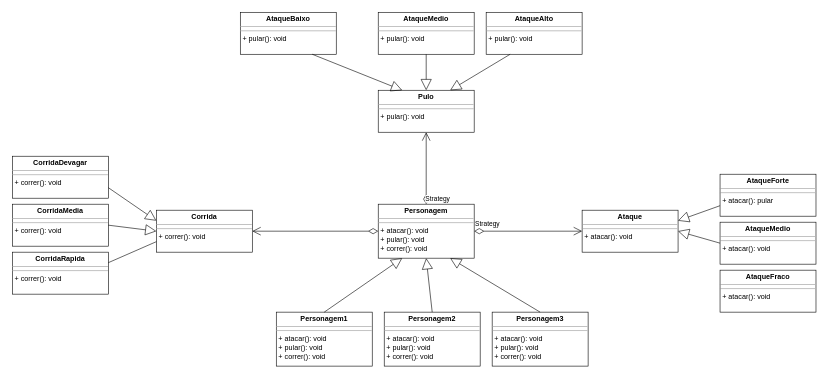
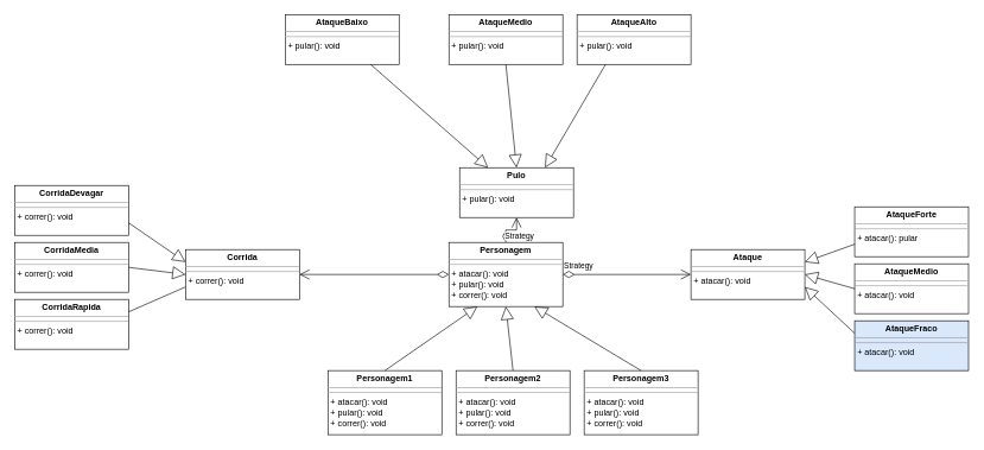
  <mxCell id="0" />
  <mxCell id="1" parent="0" />
  <mxCell id="2" value="&lt;p style=&quot;margin: 0px ; margin-top: 4px ; text-align: center&quot;&gt;&lt;b&gt;Personagem&lt;/b&gt;&lt;/p&gt;&lt;hr size=&quot;1&quot;&gt;&lt;hr size=&quot;1&quot;&gt;&lt;p style=&quot;margin: 0px ; margin-left: 4px&quot;&gt;+ atacar(): void&lt;/p&gt;&lt;p style=&quot;margin: 0px ; margin-left: 4px&quot;&gt;+ pular(): void&lt;/p&gt;&lt;p style=&quot;margin: 0px ; margin-left: 4px&quot;&gt;+ correr(): void&lt;/p&gt;" style="verticalAlign=top;align=left;overflow=fill;fontSize=12;fontFamily=Helvetica;html=1;" vertex="1" parent="1"><mxGeometry x="630" y="340" width="160" height="90" as="geometry" /></mxCell>
  <mxCell id="3" value="Strategy" style="endArrow=open;html=1;endSize=12;startArrow=diamondThin;startSize=14;startFill=0;edgeStyle=orthogonalEdgeStyle;align=left;verticalAlign=bottom;rounded=0;exitX=1;exitY=0.5;exitDx=0;exitDy=0;entryX=0;entryY=0.5;entryDx=0;entryDy=0;" edge="1" parent="1" source="2" target="4"><mxGeometry x="-1" y="3" relative="1" as="geometry"><mxPoint x="1160" y="285" as="sourcePoint" /><mxPoint x="960" y="385" as="targetPoint" /><Array as="points" /></mxGeometry></mxCell>
  <mxCell id="4" value="&lt;p style=&quot;margin: 0px ; margin-top: 4px ; text-align: center&quot;&gt;&lt;b&gt;Ataque&lt;/b&gt;&lt;/p&gt;&lt;hr size=&quot;1&quot;&gt;&lt;hr size=&quot;1&quot;&gt;&lt;p style=&quot;margin: 0px ; margin-left: 4px&quot;&gt;+ atacar(): void&lt;/p&gt;" style="verticalAlign=top;align=left;overflow=fill;fontSize=12;fontFamily=Helvetica;html=1;" vertex="1" parent="1"><mxGeometry x="970" y="350" width="160" height="70" as="geometry" /></mxCell>
- <mxCell id="5" value="&lt;p style=&quot;margin: 0px ; margin-top: 4px ; text-align: center&quot;&gt;&lt;b&gt;AtaqueFraco&lt;/b&gt;&lt;/p&gt;&lt;hr size=&quot;1&quot;&gt;&lt;hr size=&quot;1&quot;&gt;&lt;p style=&quot;margin: 0px ; margin-left: 4px&quot;&gt;+ atacar(): void&lt;/p&gt;" style="verticalAlign=top;align=left;overflow=fill;fontSize=12;fontFamily=Helvetica;html=1;" vertex="1" parent="1"><mxGeometry x="1200" y="450" width="160" height="70" as="geometry" /></mxCell>
+ <mxCell id="5" value="&lt;p style=&quot;margin: 0px ; margin-top: 4px ; text-align: center&quot;&gt;&lt;b&gt;AtaqueFraco&lt;/b&gt;&lt;/p&gt;&lt;hr size=&quot;1&quot;&gt;&lt;hr size=&quot;1&quot;&gt;&lt;p style=&quot;margin: 0px ; margin-left: 4px&quot;&gt;+ atacar(): void&lt;/p&gt;" style="verticalAlign=top;align=left;overflow=fill;fontSize=12;fontFamily=Helvetica;html=1;fillColor=#dae8fc;" vertex="1" parent="1"><mxGeometry x="1200" y="450" width="160" height="70" as="geometry" /></mxCell>
  <mxCell id="6" value="&lt;p style=&quot;margin: 0px ; margin-top: 4px ; text-align: center&quot;&gt;&lt;b&gt;AtaqueMedio&lt;/b&gt;&lt;/p&gt;&lt;hr size=&quot;1&quot;&gt;&lt;hr size=&quot;1&quot;&gt;&lt;p style=&quot;margin: 0px ; margin-left: 4px&quot;&gt;+ atacar(): void&lt;/p&gt;" style="verticalAlign=top;align=left;overflow=fill;fontSize=12;fontFamily=Helvetica;html=1;" vertex="1" parent="1"><mxGeometry x="1200" y="370" width="160" height="70" as="geometry" /></mxCell>
  <mxCell id="7" value="&lt;p style=&quot;margin: 0px ; margin-top: 4px ; text-align: center&quot;&gt;&lt;b&gt;AtaqueForte&lt;/b&gt;&lt;/p&gt;&lt;hr size=&quot;1&quot;&gt;&lt;hr size=&quot;1&quot;&gt;&lt;p style=&quot;margin: 0px ; margin-left: 4px&quot;&gt;+ atacar(): pular&lt;/p&gt;" style="verticalAlign=top;align=left;overflow=fill;fontSize=12;fontFamily=Helvetica;html=1;" vertex="1" parent="1"><mxGeometry x="1200" y="290" width="160" height="70" as="geometry" /></mxCell>
+ <mxCell id="8" value="" style="endArrow=block;endSize=16;endFill=0;html=1;rounded=0;exitX=0;exitY=0.25;exitDx=0;exitDy=0;entryX=1;entryY=0.75;entryDx=0;entryDy=0;" edge="1" parent="1" source="5" target="4"><mxGeometry width="160" relative="1" as="geometry"><mxPoint x="840" y="610" as="sourcePoint" /><mxPoint x="1000" y="610" as="targetPoint" /></mxGeometry></mxCell>
  <mxCell id="9" value="" style="endArrow=block;endSize=16;endFill=0;html=1;rounded=0;exitX=0;exitY=0.5;exitDx=0;exitDy=0;entryX=1;entryY=0.5;entryDx=0;entryDy=0;" edge="1" parent="1" source="6" target="4"><mxGeometry width="160" relative="1" as="geometry"><mxPoint x="640" y="530" as="sourcePoint" /><mxPoint x="1150" y="385" as="targetPoint" /></mxGeometry></mxCell>
  <mxCell id="10" value="" style="endArrow=block;endSize=16;endFill=0;html=1;rounded=0;exitX=0;exitY=0.75;exitDx=0;exitDy=0;entryX=1;entryY=0.25;entryDx=0;entryDy=0;" edge="1" parent="1" source="7" target="4"><mxGeometry width="160" relative="1" as="geometry"><mxPoint x="650" y="540" as="sourcePoint" /><mxPoint x="770" y="450" as="targetPoint" /></mxGeometry></mxCell>
  <mxCell id="11" value="&lt;p style=&quot;margin: 0px ; margin-top: 4px ; text-align: center&quot;&gt;&lt;b&gt;Personagem3&lt;/b&gt;&lt;/p&gt;&lt;hr size=&quot;1&quot;&gt;&lt;hr size=&quot;1&quot;&gt;&lt;p style=&quot;margin: 0px ; margin-left: 4px&quot;&gt;+ atacar(): void&lt;/p&gt;&lt;p style=&quot;margin: 0px ; margin-left: 4px&quot;&gt;+ pular(): void&lt;/p&gt;&lt;p style=&quot;margin: 0px ; margin-left: 4px&quot;&gt;+ correr(): void&lt;/p&gt;" style="verticalAlign=top;align=left;overflow=fill;fontSize=12;fontFamily=Helvetica;html=1;" vertex="1" parent="1"><mxGeometry x="820" y="520" width="160" height="90" as="geometry" /></mxCell>
  <mxCell id="12" value="&lt;p style=&quot;margin: 0px ; margin-top: 4px ; text-align: center&quot;&gt;&lt;b&gt;Personagem1&lt;/b&gt;&lt;/p&gt;&lt;hr size=&quot;1&quot;&gt;&lt;hr size=&quot;1&quot;&gt;&lt;p style=&quot;margin: 0px ; margin-left: 4px&quot;&gt;+ atacar(): void&lt;/p&gt;&lt;p style=&quot;margin: 0px ; margin-left: 4px&quot;&gt;+ pular(): void&lt;/p&gt;&lt;p style=&quot;margin: 0px ; margin-left: 4px&quot;&gt;+ correr(): void&lt;/p&gt;" style="verticalAlign=top;align=left;overflow=fill;fontSize=12;fontFamily=Helvetica;html=1;" vertex="1" parent="1"><mxGeometry x="460" y="520" width="160" height="90" as="geometry" /></mxCell>
  <mxCell id="13" value="&lt;p style=&quot;margin: 0px ; margin-top: 4px ; text-align: center&quot;&gt;&lt;b&gt;Personagem2&lt;/b&gt;&lt;/p&gt;&lt;hr size=&quot;1&quot;&gt;&lt;hr size=&quot;1&quot;&gt;&lt;p style=&quot;margin: 0px ; margin-left: 4px&quot;&gt;+ atacar(): void&lt;/p&gt;&lt;p style=&quot;margin: 0px ; margin-left: 4px&quot;&gt;+ pular(): void&lt;/p&gt;&lt;p style=&quot;margin: 0px ; margin-left: 4px&quot;&gt;+ correr(): void&lt;/p&gt;" style="verticalAlign=top;align=left;overflow=fill;fontSize=12;fontFamily=Helvetica;html=1;" vertex="1" parent="1"><mxGeometry x="640" y="520" width="160" height="90" as="geometry" /></mxCell>
  <mxCell id="14" value="Strategy" style="endArrow=open;html=1;endSize=12;startArrow=diamondThin;startSize=14;startFill=0;edgeStyle=orthogonalEdgeStyle;align=left;verticalAlign=bottom;rounded=0;entryX=0.5;entryY=1;entryDx=0;entryDy=0;exitX=0.5;exitY=0;exitDx=0;exitDy=0;" edge="1" parent="1" source="2" target="20"><mxGeometry x="-1" y="3" relative="1" as="geometry"><mxPoint x="710" y="320" as="sourcePoint" /><mxPoint x="709.5" y="235" as="targetPoint" /><Array as="points" /></mxGeometry></mxCell>
  <mxCell id="15" value="" style="endArrow=open;html=1;endSize=12;startArrow=diamondThin;startSize=14;startFill=0;edgeStyle=orthogonalEdgeStyle;align=left;verticalAlign=bottom;rounded=0;exitX=0;exitY=0.5;exitDx=0;exitDy=0;entryX=1;entryY=0.5;entryDx=0;entryDy=0;" edge="1" parent="1" source="2" target="27"><mxGeometry x="-1" y="3" relative="1" as="geometry"><mxPoint y="400" as="sourcePoint" x="610" /><mxPoint x="430" y="385" as="targetPoint" /></mxGeometry></mxCell>
  <mxCell id="16" value="Strategy" style="text;html=1;align=center;verticalAlign=middle;resizable=0;points=[];autosize=1;strokeColor=none;fillColor=none;" vertex="1" parent="1"><mxGeometry x="50" y="380" width="60" height="20" as="geometry" /></mxCell>
  <mxCell id="17" value="" style="endArrow=block;endSize=16;endFill=0;html=1;rounded=0;exitX=0.5;exitY=0;exitDx=0;exitDy=0;entryX=0.25;entryY=1;entryDx=0;entryDy=0;" edge="1" parent="1" source="12" target="2"><mxGeometry width="160" relative="1" as="geometry"><mxPoint x="1140" y="530" as="sourcePoint" /><mxPoint x="1280" as="targetPoint" y="430" /></mxGeometry></mxCell>
  <mxCell id="18" value="" style="endArrow=block;endSize=16;endFill=0;html=1;rounded=0;exitX=0.5;exitY=0;exitDx=0;exitDy=0;entryX=0.5;entryY=1;entryDx=0;entryDy=0;" edge="1" parent="1" source="13" target="2"><mxGeometry width="160" relative="1" as="geometry"><mxPoint x="540" y="530" as="sourcePoint" /><mxPoint x="680" y="440" as="targetPoint" /></mxGeometry></mxCell>
  <mxCell id="19" value="" style="endArrow=block;endSize=16;endFill=0;html=1;rounded=0;exitX=0.5;exitY=0;exitDx=0;exitDy=0;entryX=0.75;entryY=1;entryDx=0;entryDy=0;" edge="1" parent="1" source="11" target="2"><mxGeometry width="160" relative="1" as="geometry"><mxPoint x="550" y="540" as="sourcePoint" /><mxPoint x="690" y="450" as="targetPoint" /></mxGeometry></mxCell>
- <mxCell id="20" value="&lt;p style=&quot;margin: 0px ; margin-top: 4px ; text-align: center&quot;&gt;&lt;b&gt;Pulo&lt;/b&gt;&lt;/p&gt;&lt;hr size=&quot;1&quot;&gt;&lt;hr size=&quot;1&quot;&gt;&lt;p style=&quot;margin: 0px ; margin-left: 4px&quot;&gt;+ pular(): void&lt;/p&gt;" style="verticalAlign=top;align=left;overflow=fill;fontSize=12;fontFamily=Helvetica;html=1;" vertex="1" parent="1"><mxGeometry x="630" y="150" width="160" height="70" as="geometry" /></mxCell>
+ <mxCell id="20" value="&lt;p style=&quot;margin: 0px ; margin-top: 4px ; text-align: center&quot;&gt;&lt;b&gt;Pulo&lt;/b&gt;&lt;/p&gt;&lt;hr size=&quot;1&quot;&gt;&lt;hr size=&quot;1&quot;&gt;&lt;p style=&quot;margin: 0px ; margin-left: 4px&quot;&gt;+ pular(): void&lt;/p&gt;" style="verticalAlign=top;align=left;overflow=fill;fontSize=12;fontFamily=Helvetica;html=1;" vertex="1" parent="1"><mxGeometry x="645" y="235" width="160" height="70" as="geometry" /></mxCell>
  <mxCell id="21" value="&lt;p style=&quot;margin: 0px ; margin-top: 4px ; text-align: center&quot;&gt;&lt;b&gt;AtaqueBaixo&lt;/b&gt;&lt;/p&gt;&lt;hr size=&quot;1&quot;&gt;&lt;hr size=&quot;1&quot;&gt;&lt;p style=&quot;margin: 0px ; margin-left: 4px&quot;&gt;+ pular(): void&lt;/p&gt;" style="verticalAlign=top;align=left;overflow=fill;fontSize=12;fontFamily=Helvetica;html=1;" vertex="1" parent="1"><mxGeometry x="400" y="20" width="160" height="70" as="geometry" /></mxCell>
  <mxCell id="22" value="&lt;p style=&quot;margin: 0px ; margin-top: 4px ; text-align: center&quot;&gt;&lt;b&gt;AtaqueMedio&lt;/b&gt;&lt;/p&gt;&lt;hr size=&quot;1&quot;&gt;&lt;hr size=&quot;1&quot;&gt;&lt;p style=&quot;margin: 0px ; margin-left: 4px&quot;&gt;+ pular(): void&lt;/p&gt;" style="verticalAlign=top;align=left;overflow=fill;fontSize=12;fontFamily=Helvetica;html=1;" vertex="1" parent="1"><mxGeometry x="630" y="20" width="160" height="70" as="geometry" /></mxCell>
  <mxCell id="23" value="&lt;p style=&quot;margin: 0px ; margin-top: 4px ; text-align: center&quot;&gt;&lt;b&gt;AtaqueAlto&lt;/b&gt;&lt;/p&gt;&lt;hr size=&quot;1&quot;&gt;&lt;hr size=&quot;1&quot;&gt;&lt;p style=&quot;margin: 0px ; margin-left: 4px&quot;&gt;+ pular(): void&lt;/p&gt;" style="verticalAlign=top;align=left;overflow=fill;fontSize=12;fontFamily=Helvetica;html=1;" vertex="1" parent="1"><mxGeometry x="810" y="20" width="160" height="70" as="geometry" /></mxCell>
  <mxCell id="24" value="" style="endArrow=block;endSize=16;endFill=0;html=1;rounded=0;entryX=0.25;entryY=0;entryDx=0;entryDy=0;exitX=0.75;exitY=1;exitDx=0;exitDy=0;" edge="1" parent="1" source="21" target="20"><mxGeometry width="160" relative="1" as="geometry"><mxPoint x="890" y="90" as="sourcePoint" /><mxPoint x="660" y="410" as="targetPoint" /></mxGeometry></mxCell>
  <mxCell id="25" value="" style="endArrow=block;endSize=16;endFill=0;html=1;rounded=0;exitX=0.5;exitY=1;exitDx=0;exitDy=0;entryX=0.5;entryY=0;entryDx=0;entryDy=0;" edge="1" parent="1" source="22" target="20"><mxGeometry width="160" relative="1" as="geometry"><mxPoint x="300" y="330" as="sourcePoint" /><mxPoint x="720" y="230" as="targetPoint" /></mxGeometry></mxCell>
  <mxCell id="26" value="" style="endArrow=block;endSize=16;endFill=0;html=1;rounded=0;exitX=0.25;exitY=1;exitDx=0;exitDy=0;entryX=0.75;entryY=0;entryDx=0;entryDy=0;" edge="1" parent="1" source="23" target="20"><mxGeometry width="160" relative="1" as="geometry"><mxPoint x="310" y="340" as="sourcePoint" /><mxPoint x="430" y="250" as="targetPoint" /></mxGeometry></mxCell>
  <mxCell id="27" value="&lt;p style=&quot;margin: 0px ; margin-top: 4px ; text-align: center&quot;&gt;&lt;b&gt;Corrida&lt;/b&gt;&lt;/p&gt;&lt;hr size=&quot;1&quot;&gt;&lt;hr size=&quot;1&quot;&gt;&lt;p style=&quot;margin: 0px ; margin-left: 4px&quot;&gt;+ correr(): void&lt;/p&gt;" style="verticalAlign=top;align=left;overflow=fill;fontSize=12;fontFamily=Helvetica;html=1;" vertex="1" parent="1"><mxGeometry x="260" y="350" width="160" height="70" as="geometry" /></mxCell>
  <mxCell id="28" value="&lt;p style=&quot;margin: 0px ; margin-top: 4px ; text-align: center&quot;&gt;&lt;b&gt;CorridaDevagar&lt;/b&gt;&lt;/p&gt;&lt;hr size=&quot;1&quot;&gt;&lt;hr size=&quot;1&quot;&gt;&lt;p style=&quot;margin: 0px ; margin-left: 4px&quot;&gt;+ correr(): void&lt;/p&gt;" style="verticalAlign=top;align=left;overflow=fill;fontSize=12;fontFamily=Helvetica;html=1;" vertex="1" parent="1"><mxGeometry x="20" y="260" width="160" height="70" as="geometry" /></mxCell>
  <mxCell id="29" value="&lt;p style=&quot;margin: 0px ; margin-top: 4px ; text-align: center&quot;&gt;&lt;b&gt;CorridaMedia&lt;br&gt;&lt;/b&gt;&lt;/p&gt;&lt;hr size=&quot;1&quot;&gt;&lt;hr size=&quot;1&quot;&gt;&lt;p style=&quot;margin: 0px ; margin-left: 4px&quot;&gt;+ correr(): void&lt;/p&gt;" style="verticalAlign=top;align=left;overflow=fill;fontSize=12;fontFamily=Helvetica;html=1;" vertex="1" parent="1"><mxGeometry x="20" y="340" width="160" height="70" as="geometry" /></mxCell>
  <mxCell id="30" value="&lt;p style=&quot;margin: 0px ; margin-top: 4px ; text-align: center&quot;&gt;&lt;b&gt;CorridaRapida&lt;/b&gt;&lt;/p&gt;&lt;hr size=&quot;1&quot;&gt;&lt;hr size=&quot;1&quot;&gt;&lt;p style=&quot;margin: 0px ; margin-left: 4px&quot;&gt;+ correr(): void&lt;/p&gt;" style="verticalAlign=top;align=left;overflow=fill;fontSize=12;fontFamily=Helvetica;html=1;" vertex="1" parent="1"><mxGeometry x="20" y="420" width="160" height="70" as="geometry" /></mxCell>
  <mxCell id="31" value="" style="endArrow=block;endSize=16;endFill=0;html=1;rounded=0;entryX=0;entryY=0.25;entryDx=0;entryDy=0;exitX=1;exitY=0.75;exitDx=0;exitDy=0;" edge="1" parent="1" source="28" target="27"><mxGeometry width="160" relative="1" as="geometry"><mxPoint x="520" y="290" as="sourcePoint" /><mxPoint x="290" y="610" as="targetPoint" /></mxGeometry></mxCell>
  <mxCell id="32" value="" style="endArrow=block;endSize=16;endFill=0;html=1;rounded=0;exitX=1;exitY=0.5;exitDx=0;exitDy=0;entryX=0;entryY=0.5;entryDx=0;entryDy=0;" edge="1" parent="1" source="29" target="27"><mxGeometry width="160" relative="1" as="geometry"><mxPoint x="-70" y="530" as="sourcePoint" /><mxPoint x="350" as="targetPoint" y="430" /></mxGeometry></mxCell>
  <mxCell id="33" value="" style="endArrow=none;endSize=16;endFill=0;html=1;rounded=0;exitX=1;exitY=0.25;exitDx=0;exitDy=0;entryX=0;entryY=0.75;entryDx=0;entryDy=0;" edge="1" parent="1" source="30" target="27"><mxGeometry width="160" relative="1" as="geometry"><mxPoint x="-60" y="540" as="sourcePoint" /><mxPoint x="60" y="450" as="targetPoint" /></mxGeometry></mxCell>
